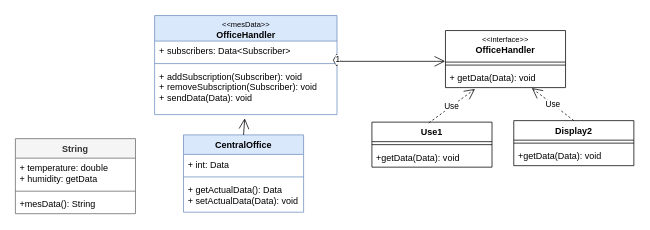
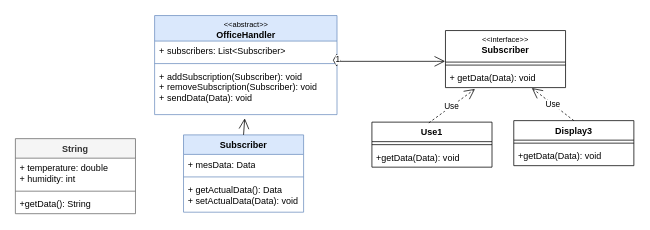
  <mxCell id="0" />
  <mxCell id="1" parent="0" />
  <mxCell id="2" value="String" style="swimlane;fontStyle=1;align=center;verticalAlign=top;childLayout=stackLayout;horizontal=1;startSize=26;horizontalStack=0;resizeParent=1;resizeParentMax=0;resizeLast=0;collapsible=1;marginBottom=0;whiteSpace=wrap;html=1;fillColor=#f5f5f5;fontColor=#333333;strokeColor=#666666;" parent="1" vertex="1"><mxGeometry x="20" y="184" width="160" height="100" as="geometry" /></mxCell>
- <mxCell id="3" value="&lt;div&gt;+ temperature: double&lt;/div&gt;&lt;div&gt;+ humidity: getData&lt;br&gt;&lt;/div&gt;" style="text;strokeColor=none;fillColor=none;align=left;verticalAlign=top;spacingLeft=4;spacingRight=4;overflow=hidden;rotatable=0;points=[[0,0.5],[1,0.5]];portConstraint=eastwest;whiteSpace=wrap;html=1;" parent="2" vertex="1"><mxGeometry y="26" width="160" height="40" as="geometry" /></mxCell>
+ <mxCell id="3" value="&lt;div&gt;+ temperature: double&lt;/div&gt;&lt;div&gt;+ humidity: int&lt;br&gt;&lt;/div&gt;" style="text;strokeColor=none;fillColor=none;align=left;verticalAlign=top;spacingLeft=4;spacingRight=4;overflow=hidden;rotatable=0;points=[[0,0.5],[1,0.5]];portConstraint=eastwest;whiteSpace=wrap;html=1;" parent="2" vertex="1"><mxGeometry y="26" width="160" height="40" as="geometry" /></mxCell>
  <mxCell id="4" value="" style="line;strokeWidth=1;fillColor=none;align=left;verticalAlign=middle;spacingTop=-1;spacingLeft=3;spacingRight=3;rotatable=0;labelPosition=right;points=[];portConstraint=eastwest;strokeColor=inherit;" parent="2" vertex="1"><mxGeometry y="66" width="160" height="8" as="geometry" /></mxCell>
- <mxCell id="5" value="+mesData(): String" style="text;strokeColor=none;fillColor=none;align=left;verticalAlign=top;spacingLeft=4;spacingRight=4;overflow=hidden;rotatable=0;points=[[0,0.5],[1,0.5]];portConstraint=eastwest;whiteSpace=wrap;html=1;" parent="2" vertex="1"><mxGeometry y="74" width="160" height="26" as="geometry" /></mxCell>
- <mxCell id="6" value="CentralOffice" style="swimlane;fontStyle=1;align=center;verticalAlign=top;childLayout=stackLayout;horizontal=1;startSize=26;horizontalStack=0;resizeParent=1;resizeParentMax=0;resizeLast=0;collapsible=1;marginBottom=0;whiteSpace=wrap;html=1;fillColor=#dae8fc;strokeColor=#6c8ebf;" parent="1" vertex="1"><mxGeometry x="244" y="179" width="160" height="103" as="geometry" /></mxCell>
- <mxCell id="7" value="+ int: Data" style="text;strokeColor=none;fillColor=none;align=left;verticalAlign=top;spacingLeft=4;spacingRight=4;overflow=hidden;rotatable=0;points=[[0,0.5],[1,0.5]];portConstraint=eastwest;whiteSpace=wrap;html=1;" parent="6" vertex="1"><mxGeometry y="26" width="160" height="26" as="geometry" /></mxCell>
+ <mxCell id="5" value="+getData(): String" style="text;strokeColor=none;fillColor=none;align=left;verticalAlign=top;spacingLeft=4;spacingRight=4;overflow=hidden;rotatable=0;points=[[0,0.5],[1,0.5]];portConstraint=eastwest;whiteSpace=wrap;html=1;" parent="2" vertex="1"><mxGeometry y="74" width="160" height="26" as="geometry" /></mxCell>
+ <mxCell id="6" value="Subscriber" style="swimlane;fontStyle=1;align=center;verticalAlign=top;childLayout=stackLayout;horizontal=1;startSize=26;horizontalStack=0;resizeParent=1;resizeParentMax=0;resizeLast=0;collapsible=1;marginBottom=0;whiteSpace=wrap;html=1;fillColor=#dae8fc;strokeColor=#6c8ebf;" parent="1" vertex="1"><mxGeometry x="244" y="179" width="160" height="103" as="geometry" /></mxCell>
+ <mxCell id="7" value="+ mesData: Data" style="text;strokeColor=none;fillColor=none;align=left;verticalAlign=top;spacingLeft=4;spacingRight=4;overflow=hidden;rotatable=0;points=[[0,0.5],[1,0.5]];portConstraint=eastwest;whiteSpace=wrap;html=1;" parent="6" vertex="1"><mxGeometry y="26" width="160" height="26" as="geometry" /></mxCell>
  <mxCell id="8" value="" style="line;strokeWidth=1;fillColor=none;align=left;verticalAlign=middle;spacingTop=-1;spacingLeft=3;spacingRight=3;rotatable=0;labelPosition=right;points=[];portConstraint=eastwest;strokeColor=inherit;" parent="6" vertex="1"><mxGeometry y="52" width="160" height="8" as="geometry" /></mxCell>
  <mxCell id="9" value="&lt;div&gt;+ getActualData(): Data&lt;/div&gt;&lt;div&gt;+ setActualData(Data): void&lt;br&gt;&lt;/div&gt;" style="text;strokeColor=none;fillColor=none;align=left;verticalAlign=top;spacingLeft=4;spacingRight=4;overflow=hidden;rotatable=0;points=[[0,0.5],[1,0.5]];portConstraint=eastwest;whiteSpace=wrap;html=1;" parent="6" vertex="1"><mxGeometry y="60" width="160" height="43" as="geometry" /></mxCell>
- <mxCell id="10" value="&lt;div style=&quot;font-size: 10px;&quot;&gt;&lt;span style=&quot;font-weight: normal;&quot;&gt;&amp;lt;&amp;lt;mesData&amp;gt;&amp;gt;&lt;/span&gt;&lt;br&gt;&lt;/div&gt;&lt;div&gt;OfficeHandler&lt;/div&gt;" style="swimlane;fontStyle=1;align=center;verticalAlign=top;childLayout=stackLayout;horizontal=1;startSize=34;horizontalStack=0;resizeParent=1;resizeParentMax=0;resizeLast=0;collapsible=1;marginBottom=0;whiteSpace=wrap;html=1;fillColor=#dae8fc;strokeColor=#6c8ebf;" parent="1" vertex="1"><mxGeometry x="205.5" y="20" width="243" height="132" as="geometry" /></mxCell>
- <mxCell id="11" value="+ subscribers: Data&amp;lt;Subscriber&amp;gt; " style="text;strokeColor=none;fillColor=none;align=left;verticalAlign=top;spacingLeft=4;spacingRight=4;overflow=hidden;rotatable=0;points=[[0,0.5],[1,0.5]];portConstraint=eastwest;whiteSpace=wrap;html=1;" parent="10" vertex="1"><mxGeometry y="34" width="243" height="26" as="geometry" /></mxCell>
+ <mxCell id="10" value="&lt;div style=&quot;font-size: 10px;&quot;&gt;&lt;span style=&quot;font-weight: normal;&quot;&gt;&amp;lt;&amp;lt;abstract&amp;gt;&amp;gt;&lt;/span&gt;&lt;br&gt;&lt;/div&gt;&lt;div&gt;OfficeHandler&lt;/div&gt;" style="swimlane;fontStyle=1;align=center;verticalAlign=top;childLayout=stackLayout;horizontal=1;startSize=34;horizontalStack=0;resizeParent=1;resizeParentMax=0;resizeLast=0;collapsible=1;marginBottom=0;whiteSpace=wrap;html=1;fillColor=#dae8fc;strokeColor=#6c8ebf;" parent="1" vertex="1"><mxGeometry x="205.5" y="20" width="243" height="132" as="geometry" /></mxCell>
+ <mxCell id="11" value="+ subscribers: List&amp;lt;Subscriber&amp;gt; " style="text;strokeColor=none;fillColor=none;align=left;verticalAlign=top;spacingLeft=4;spacingRight=4;overflow=hidden;rotatable=0;points=[[0,0.5],[1,0.5]];portConstraint=eastwest;whiteSpace=wrap;html=1;" parent="10" vertex="1"><mxGeometry y="34" width="243" height="26" as="geometry" /></mxCell>
  <mxCell id="12" value="" style="line;strokeWidth=1;fillColor=none;align=left;verticalAlign=middle;spacingTop=-1;spacingLeft=3;spacingRight=3;rotatable=0;labelPosition=right;points=[];portConstraint=eastwest;strokeColor=inherit;" parent="10" vertex="1"><mxGeometry y="60" width="243" height="8" as="geometry" /></mxCell>
  <mxCell id="13" value="&lt;div&gt;+ addSubscription(Subscriber): void&lt;/div&gt;&lt;div&gt;&lt;div&gt;+ removeSubscription(Subscriber): void&lt;/div&gt;&lt;/div&gt;&lt;div&gt;+ sendData(Data): void&lt;br&gt;&lt;/div&gt;" style="text;strokeColor=none;fillColor=none;align=left;verticalAlign=top;spacingLeft=4;spacingRight=4;overflow=hidden;rotatable=0;points=[[0,0.5],[1,0.5]];portConstraint=eastwest;whiteSpace=wrap;html=1;" parent="10" vertex="1"><mxGeometry y="68" width="243" height="64" as="geometry" /></mxCell>
  <mxCell id="14" value="" style="endArrow=open;endFill=1;endSize=12;html=1;rounded=0;exitX=0.5;exitY=0;exitDx=0;exitDy=0;entryX=0.494;entryY=1.077;entryDx=0;entryDy=0;entryPerimeter=0;" parent="1" source="6" target="13" edge="1"><mxGeometry width="160" relative="1" as="geometry"><mxPoint x="249" y="236" as="sourcePoint" /><mxPoint x="382" y="144" as="targetPoint" /></mxGeometry></mxCell>
- <mxCell id="15" value="&lt;div style=&quot;font-size: 10px;&quot;&gt;&lt;span style=&quot;font-weight: normal;&quot;&gt;&amp;lt;&amp;lt;interface&amp;gt;&amp;gt;&lt;/span&gt;&lt;br&gt;&lt;/div&gt;&lt;div&gt;OfficeHandler&lt;/div&gt;" style="swimlane;fontStyle=1;align=center;verticalAlign=top;childLayout=stackLayout;horizontal=1;startSize=42;horizontalStack=0;resizeParent=1;resizeParentMax=0;resizeLast=0;collapsible=1;marginBottom=0;whiteSpace=wrap;html=1;" parent="1" vertex="1"><mxGeometry x="593" y="40" width="160" height="76" as="geometry" /></mxCell>
+ <mxCell id="15" value="&lt;div style=&quot;font-size: 10px;&quot;&gt;&lt;span style=&quot;font-weight: normal;&quot;&gt;&amp;lt;&amp;lt;interface&amp;gt;&amp;gt;&lt;/span&gt;&lt;br&gt;&lt;/div&gt;&lt;div&gt;Subscriber&lt;/div&gt;" style="swimlane;fontStyle=1;align=center;verticalAlign=top;childLayout=stackLayout;horizontal=1;startSize=42;horizontalStack=0;resizeParent=1;resizeParentMax=0;resizeLast=0;collapsible=1;marginBottom=0;whiteSpace=wrap;html=1;" parent="1" vertex="1"><mxGeometry x="593" y="40" width="160" height="76" as="geometry" /></mxCell>
  <mxCell id="16" value="" style="line;strokeWidth=1;fillColor=none;align=left;verticalAlign=middle;spacingTop=-1;spacingLeft=3;spacingRight=3;rotatable=0;labelPosition=right;points=[];portConstraint=eastwest;strokeColor=inherit;" parent="15" vertex="1"><mxGeometry y="42" width="160" height="8" as="geometry" /></mxCell>
  <mxCell id="17" value="+ getData(Data): void" style="text;strokeColor=none;fillColor=none;align=left;verticalAlign=top;spacingLeft=4;spacingRight=4;overflow=hidden;rotatable=0;points=[[0,0.5],[1,0.5]];portConstraint=eastwest;whiteSpace=wrap;html=1;" parent="15" vertex="1"><mxGeometry y="50" width="160" height="26" as="geometry" /></mxCell>
  <mxCell id="18" value="1" style="endArrow=open;html=1;endSize=12;startArrow=diamondThin;startSize=14;startFill=0;edgeStyle=orthogonalEdgeStyle;align=left;verticalAlign=bottom;rounded=0;exitX=0.998;exitY=0;exitDx=0;exitDy=0;exitPerimeter=0;entryX=-0.003;entryY=0.539;entryDx=0;entryDy=0;entryPerimeter=0;" parent="1" source="13" target="15" edge="1"><mxGeometry x="-1" y="3" relative="1" as="geometry"><mxPoint x="507" y="248" as="sourcePoint" /><mxPoint x="564" y="82" as="targetPoint" /><Array as="points"><mxPoint x="581" y="81" /><mxPoint x="581" y="81" /></Array></mxGeometry></mxCell>
  <mxCell id="19" value="Use1" style="swimlane;fontStyle=1;align=center;verticalAlign=top;childLayout=stackLayout;horizontal=1;startSize=26;horizontalStack=0;resizeParent=1;resizeParentMax=0;resizeLast=0;collapsible=1;marginBottom=0;whiteSpace=wrap;html=1;" parent="1" vertex="1"><mxGeometry x="495" y="162" width="160" height="60" as="geometry" /></mxCell>
  <mxCell id="20" value="" style="line;strokeWidth=1;fillColor=none;align=left;verticalAlign=middle;spacingTop=-1;spacingLeft=3;spacingRight=3;rotatable=0;labelPosition=right;points=[];portConstraint=eastwest;strokeColor=inherit;" parent="19" vertex="1"><mxGeometry y="26" width="160" height="8" as="geometry" /></mxCell>
  <mxCell id="21" value="+getData(Data): void" style="text;strokeColor=none;fillColor=none;align=left;verticalAlign=top;spacingLeft=4;spacingRight=4;overflow=hidden;rotatable=0;points=[[0,0.5],[1,0.5]];portConstraint=eastwest;whiteSpace=wrap;html=1;" parent="19" vertex="1"><mxGeometry y="34" width="160" height="26" as="geometry" /></mxCell>
  <mxCell id="22" value="Use" style="endArrow=open;endSize=12;dashed=1;html=1;rounded=0;exitX=0.474;exitY=0.017;exitDx=0;exitDy=0;exitPerimeter=0;entryX=0.246;entryY=1.07;entryDx=0;entryDy=0;entryPerimeter=0;" parent="1" source="19" target="17" edge="1"><mxGeometry width="160" relative="1" as="geometry"><mxPoint x="663" y="167" as="sourcePoint" /><mxPoint x="823" y="167" as="targetPoint" /></mxGeometry></mxCell>
- <mxCell id="23" value="Display2" style="swimlane;fontStyle=1;align=center;verticalAlign=top;childLayout=stackLayout;horizontal=1;startSize=26;horizontalStack=0;resizeParent=1;resizeParentMax=0;resizeLast=0;collapsible=1;marginBottom=0;whiteSpace=wrap;html=1;" parent="1" vertex="1"><mxGeometry x="684" y="160" width="160" height="60" as="geometry" /></mxCell>
+ <mxCell id="23" value="Display3" style="swimlane;fontStyle=1;align=center;verticalAlign=top;childLayout=stackLayout;horizontal=1;startSize=26;horizontalStack=0;resizeParent=1;resizeParentMax=0;resizeLast=0;collapsible=1;marginBottom=0;whiteSpace=wrap;html=1;" parent="1" vertex="1"><mxGeometry x="684" y="160" width="160" height="60" as="geometry" /></mxCell>
  <mxCell id="24" value="" style="line;strokeWidth=1;fillColor=none;align=left;verticalAlign=middle;spacingTop=-1;spacingLeft=3;spacingRight=3;rotatable=0;labelPosition=right;points=[];portConstraint=eastwest;strokeColor=inherit;" parent="23" vertex="1"><mxGeometry y="26" width="160" height="8" as="geometry" /></mxCell>
  <mxCell id="25" value="+getData(Data): void" style="text;strokeColor=none;fillColor=none;align=left;verticalAlign=top;spacingLeft=4;spacingRight=4;overflow=hidden;rotatable=0;points=[[0,0.5],[1,0.5]];portConstraint=eastwest;whiteSpace=wrap;html=1;" parent="23" vertex="1"><mxGeometry y="34" width="160" height="26" as="geometry" /></mxCell>
  <mxCell id="26" value="Use" style="endArrow=open;endSize=12;dashed=1;html=1;rounded=0;exitX=0.5;exitY=0;exitDx=0;exitDy=0;entryX=0.719;entryY=1.022;entryDx=0;entryDy=0;entryPerimeter=0;" parent="1" source="23" target="17" edge="1"><mxGeometry width="160" relative="1" as="geometry"><mxPoint x="581" y="173" as="sourcePoint" /><mxPoint x="642" y="128" as="targetPoint" /></mxGeometry></mxCell>
